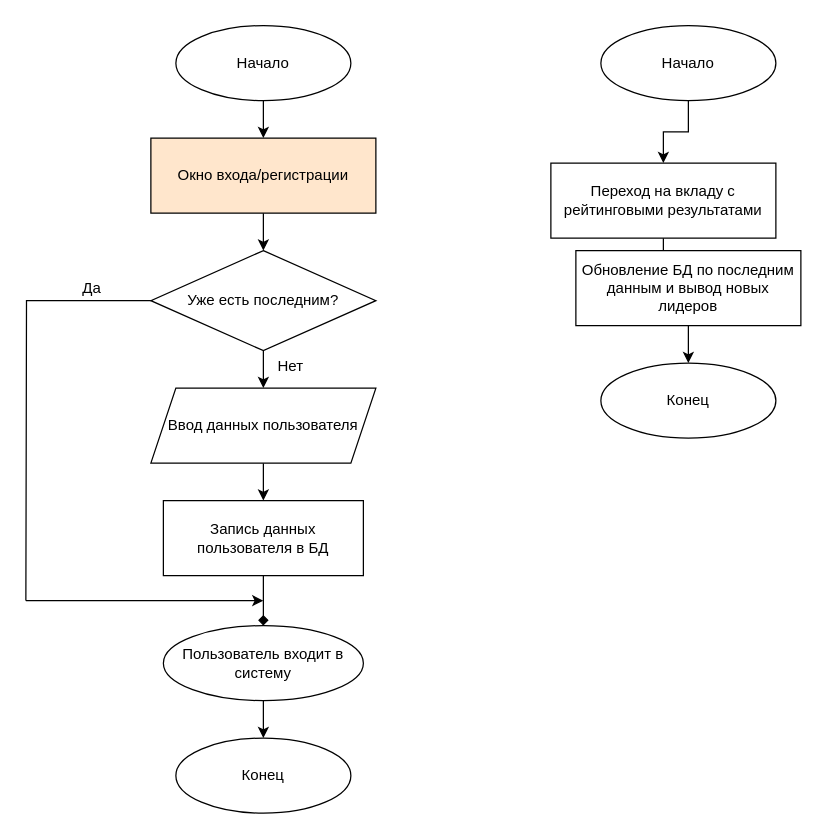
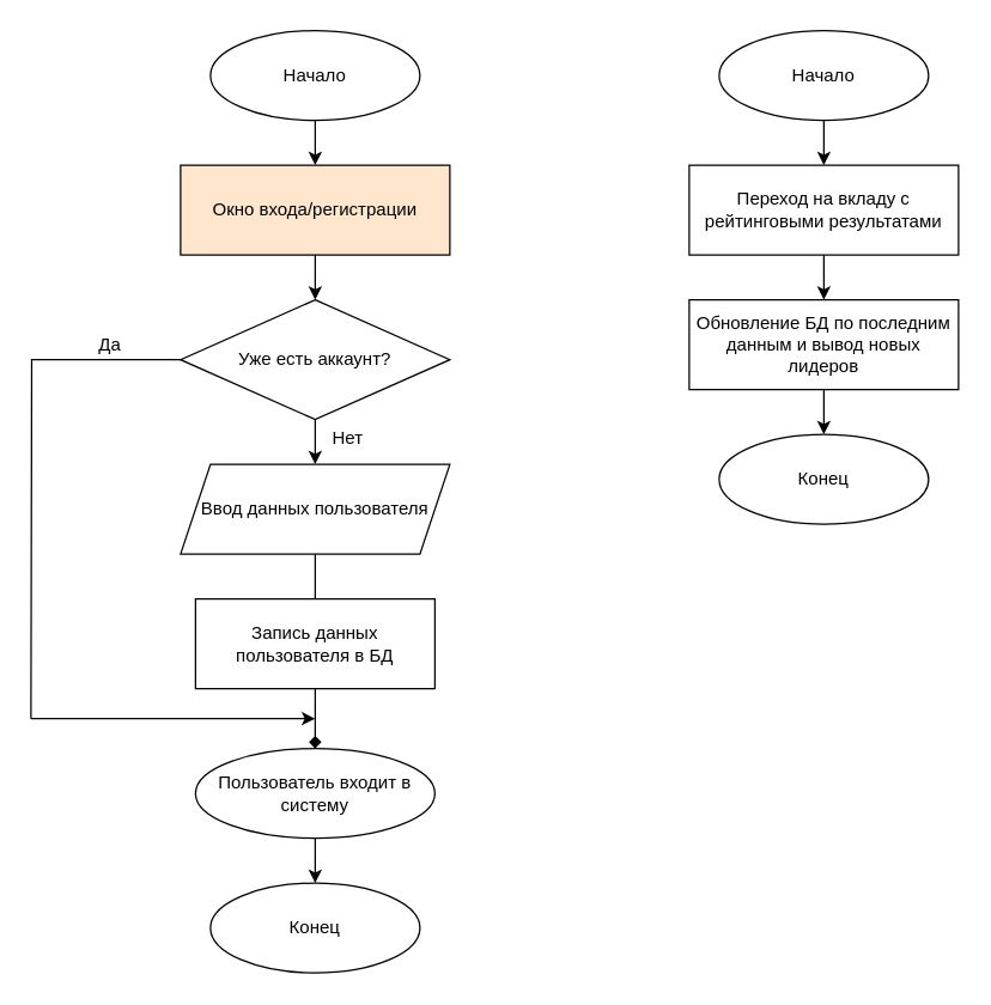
  <mxCell id="0" />
  <mxCell id="1" parent="0" />
  <mxCell id="2" style="edgeStyle=orthogonalEdgeStyle;rounded=0;orthogonalLoop=1;jettySize=auto;html=1;" edge="1" parent="1" source="3" target="5"><mxGeometry relative="1" as="geometry" /></mxCell>
  <mxCell id="3" value="Начало" style="ellipse;whiteSpace=wrap;html=1;" vertex="1" parent="1"><mxGeometry x="140" y="20" width="140" height="60" as="geometry" /></mxCell>
  <mxCell id="4" style="edgeStyle=orthogonalEdgeStyle;rounded=0;orthogonalLoop=1;jettySize=auto;html=1;entryX=0.5;entryY=0;entryDx=0;entryDy=0;" edge="1" parent="1" source="5" target="8"><mxGeometry relative="1" as="geometry" /></mxCell>
  <mxCell id="5" value="Окно входа/регистрации" style="rounded=0;whiteSpace=wrap;html=1;fillColor=#ffe6cc;" vertex="1" parent="1"><mxGeometry x="120" y="110" width="180" height="60" as="geometry" /></mxCell>
  <mxCell id="6" style="edgeStyle=orthogonalEdgeStyle;rounded=0;orthogonalLoop=1;jettySize=auto;html=1;" edge="1" parent="1" source="8" target="10"><mxGeometry relative="1" as="geometry" /></mxCell>
  <mxCell id="7" style="edgeStyle=orthogonalEdgeStyle;rounded=0;orthogonalLoop=1;jettySize=auto;html=1;endArrow=none;endFill=0;" edge="1" parent="1" source="8"><mxGeometry relative="1" as="geometry"><mxPoint x="20" y="480" as="targetPoint" /></mxGeometry></mxCell>
- <mxCell id="8" value="Уже есть последним?" style="rhombus;whiteSpace=wrap;html=1;" vertex="1" parent="1"><mxGeometry x="120" y="200" width="180" height="80" as="geometry" /></mxCell>
- <mxCell id="9" style="edgeStyle=orthogonalEdgeStyle;rounded=0;orthogonalLoop=1;jettySize=auto;html=1;" edge="1" parent="1" source="10" target="12"><mxGeometry relative="1" as="geometry" /></mxCell>
+ <mxCell id="8" value="Уже есть аккаунт?" style="rhombus;whiteSpace=wrap;html=1;" vertex="1" parent="1"><mxGeometry x="120" y="200" width="180" height="80" as="geometry" /></mxCell>
+ <mxCell id="9" style="edgeStyle=orthogonalEdgeStyle;rounded=0;orthogonalLoop=1;jettySize=auto;html=1;endArrow=none;" edge="1" parent="1" source="10" target="12"><mxGeometry relative="1" as="geometry" /></mxCell>
  <mxCell id="10" value="Ввод данных пользователя" style="shape=parallelogram;perimeter=parallelogramPerimeter;whiteSpace=wrap;html=1;fixedSize=1;" vertex="1" parent="1"><mxGeometry x="120" y="310" width="180" height="60" as="geometry" /></mxCell>
  <mxCell id="11" style="edgeStyle=orthogonalEdgeStyle;rounded=0;orthogonalLoop=1;jettySize=auto;html=1;entryX=0.5;entryY=0;entryDx=0;entryDy=0;endArrow=diamond;" edge="1" parent="1" source="12" target="15"><mxGeometry relative="1" as="geometry" /></mxCell>
  <mxCell id="12" value="Запись данных пользователя в БД" style="rounded=0;whiteSpace=wrap;html=1;" vertex="1" parent="1"><mxGeometry x="130" y="400" width="160" height="60" as="geometry" /></mxCell>
  <mxCell id="13" value="Нет" style="text;html=1;strokeColor=none;fillColor=none;align=center;verticalAlign=middle;whiteSpace=wrap;rounded=0;" vertex="1" parent="1"><mxGeometry x="202" y="278" width="60" height="30" as="geometry" /></mxCell>
  <mxCell id="14" style="edgeStyle=orthogonalEdgeStyle;rounded=0;orthogonalLoop=1;jettySize=auto;html=1;endArrow=classic;endFill=1;" edge="1" parent="1" source="15" target="18"><mxGeometry relative="1" as="geometry" /></mxCell>
  <mxCell id="15" value="Пользователь входит в систему" style="ellipse;whiteSpace=wrap;html=1;" vertex="1" parent="1"><mxGeometry x="130" y="500" width="160" height="60" as="geometry" /></mxCell>
  <mxCell id="16" style="edgeStyle=orthogonalEdgeStyle;rounded=0;orthogonalLoop=1;jettySize=auto;html=1;endArrow=classic;endFill=1;" edge="1" parent="1"><mxGeometry relative="1" as="geometry"><mxPoint x="210" y="480" as="targetPoint" /><mxPoint x="20" y="480" as="sourcePoint" /></mxGeometry></mxCell>
  <mxCell id="17" value="Да" style="text;html=1;strokeColor=none;fillColor=none;align=center;verticalAlign=middle;whiteSpace=wrap;rounded=0;" vertex="1" parent="1"><mxGeometry x="43" y="215" width="60" height="30" as="geometry" /></mxCell>
  <mxCell id="18" value="Конец" style="ellipse;whiteSpace=wrap;html=1;" vertex="1" parent="1"><mxGeometry x="140" y="590" width="140" height="60" as="geometry" /></mxCell>
  <mxCell id="19" style="edgeStyle=orthogonalEdgeStyle;rounded=0;orthogonalLoop=1;jettySize=auto;html=1;endArrow=classic;endFill=1;" edge="1" parent="1" source="20" target="22"><mxGeometry relative="1" as="geometry" /></mxCell>
  <mxCell id="20" value="Начало" style="ellipse;whiteSpace=wrap;html=1;" vertex="1" parent="1"><mxGeometry x="480" y="20" width="140" height="60" as="geometry" /></mxCell>
  <mxCell id="21" style="edgeStyle=orthogonalEdgeStyle;rounded=0;orthogonalLoop=1;jettySize=auto;html=1;endArrow=classic;endFill=1;" edge="1" parent="1" source="22" target="24"><mxGeometry relative="1" as="geometry" /></mxCell>
- <mxCell id="22" value="Переход на вкладу с рейтинговыми результатами" style="rounded=0;whiteSpace=wrap;html=1;" vertex="1" parent="1"><mxGeometry x="440" y="130" width="180" height="60" as="geometry" /></mxCell>
+ <mxCell id="22" value="Переход на вкладу с рейтинговыми результатами" style="rounded=0;whiteSpace=wrap;html=1;" vertex="1" parent="1"><mxGeometry x="460" y="110" width="180" height="60" as="geometry" /></mxCell>
  <mxCell id="23" style="edgeStyle=orthogonalEdgeStyle;rounded=0;orthogonalLoop=1;jettySize=auto;html=1;entryX=0.5;entryY=0;entryDx=0;entryDy=0;endArrow=classic;endFill=1;" edge="1" parent="1" source="24" target="25"><mxGeometry relative="1" as="geometry" /></mxCell>
  <mxCell id="24" value="Обновление БД по последним данным и вывод новых лидеров" style="rounded=0;whiteSpace=wrap;html=1;" vertex="1" parent="1"><mxGeometry x="460" y="200" width="180" height="60" as="geometry" /></mxCell>
  <mxCell id="25" value="Конец" style="ellipse;whiteSpace=wrap;html=1;" vertex="1" parent="1"><mxGeometry x="480" y="290" width="140" height="60" as="geometry" /></mxCell>
